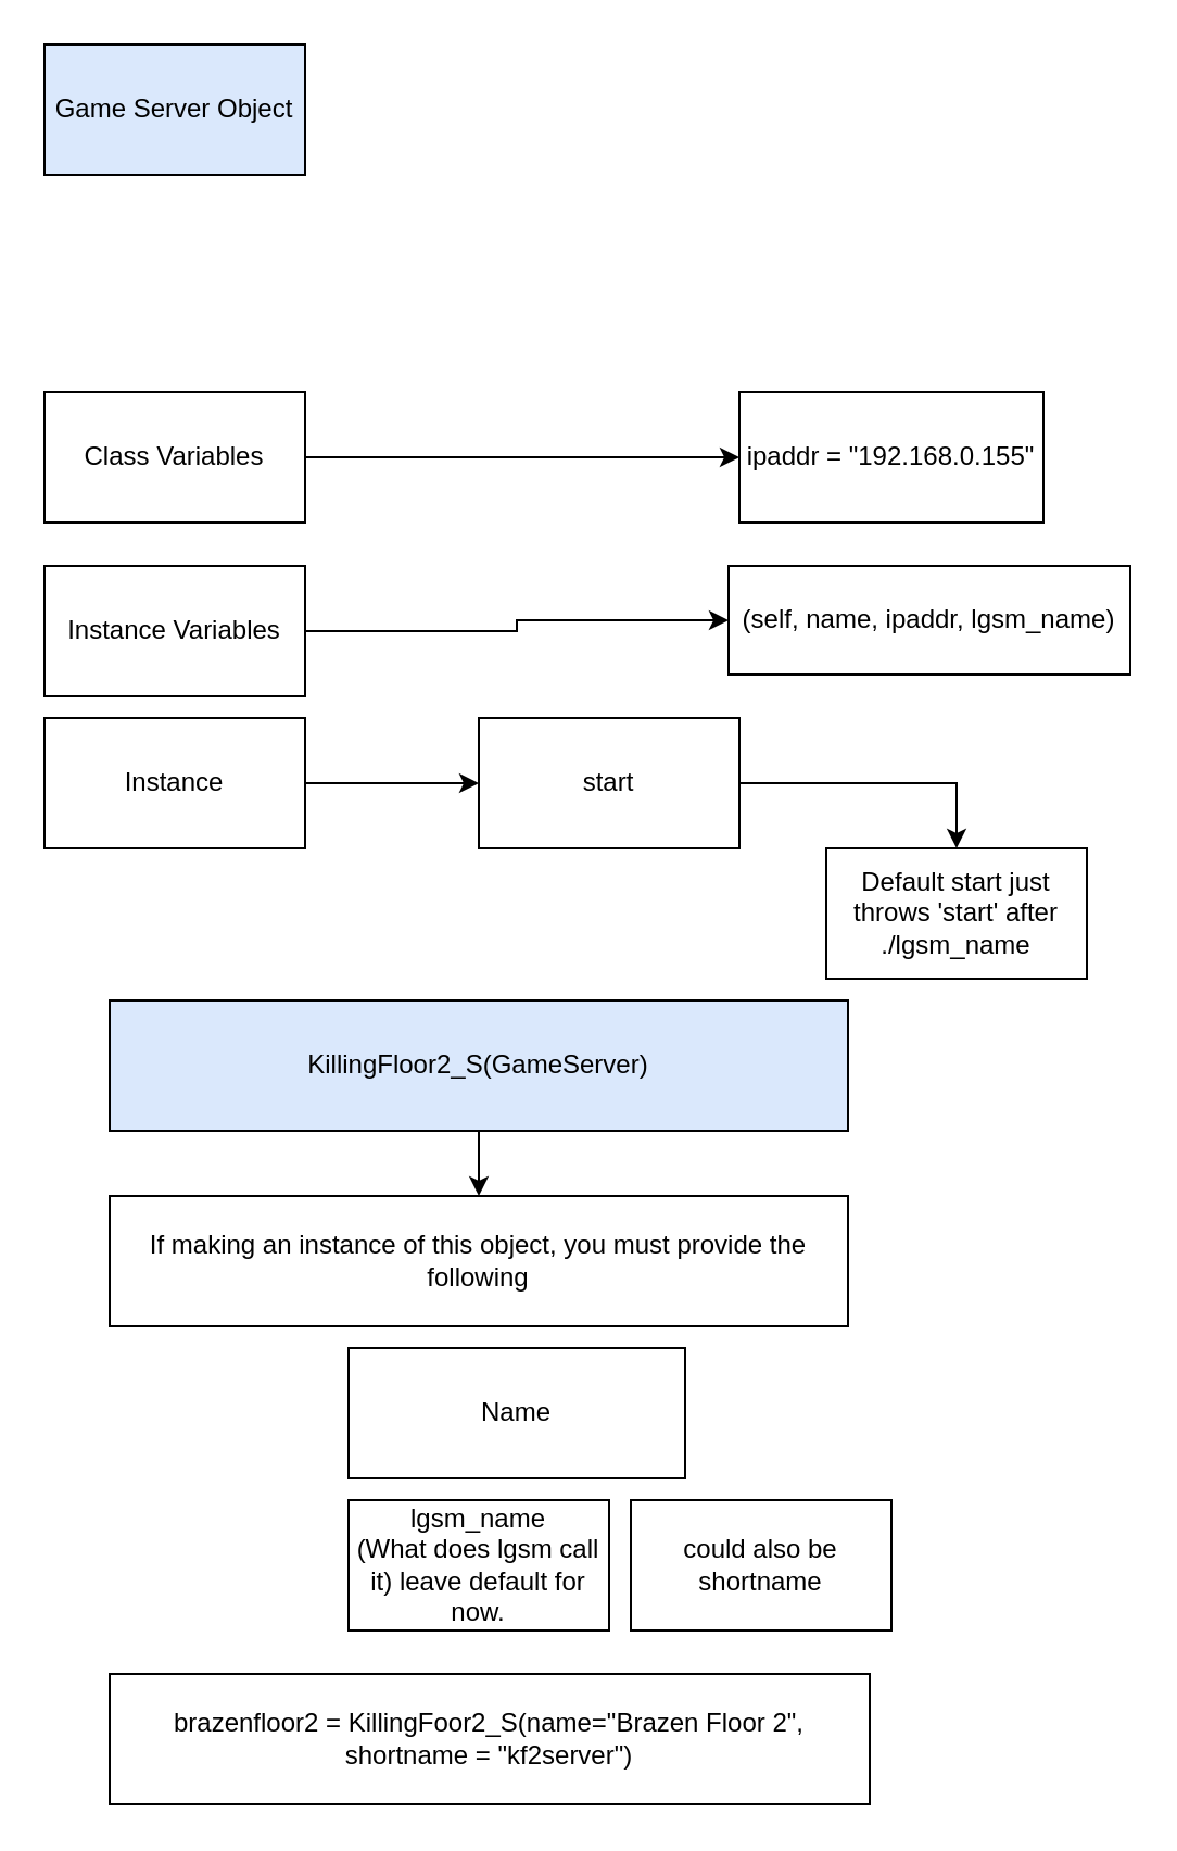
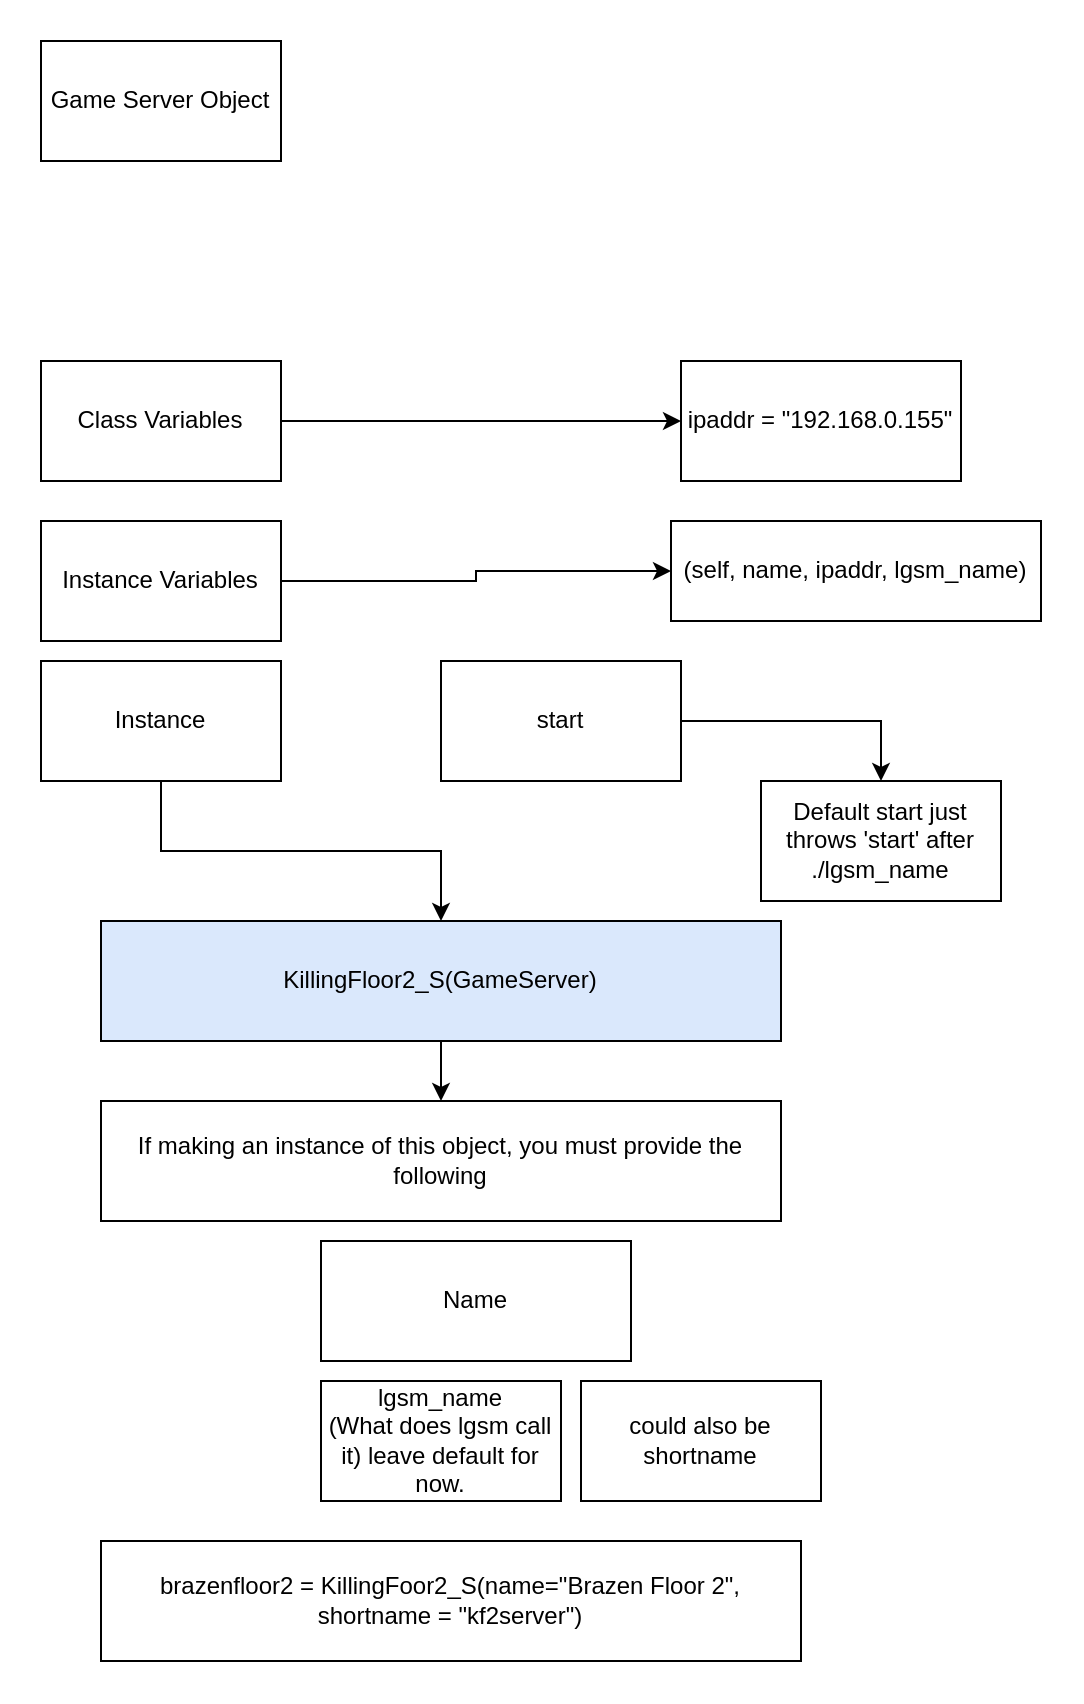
  <mxCell id="0" />
  <mxCell id="1" parent="0" />
- <mxCell id="2" value="Game Server Object" style="rounded=0;whiteSpace=wrap;html=1;fillColor=#dae8fc;" parent="1" vertex="1"><mxGeometry x="20" y="20" width="120" height="60" as="geometry" /></mxCell>
- <mxCell id="3" value="" style="edgeStyle=orthogonalEdgeStyle;rounded=0;orthogonalLoop=1;jettySize=auto;html=1;" parent="1" source="4" target="6" edge="1"><mxGeometry relative="1" as="geometry" /></mxCell>
+ <mxCell id="2" value="Game Server Object" style="rounded=0;whiteSpace=wrap;html=1;" parent="1" vertex="1"><mxGeometry x="20" y="20" width="120" height="60" as="geometry" /></mxCell>
+ <mxCell id="3" value="" style="edgeStyle=orthogonalEdgeStyle;rounded=0;orthogonalLoop=1;jettySize=auto;html=1;" parent="1" source="4" target="14" edge="1"><mxGeometry relative="1" as="geometry" /></mxCell>
  <mxCell id="4" value="Instance" style="rounded=0;whiteSpace=wrap;html=1;" parent="1" vertex="1"><mxGeometry x="20" y="330" width="120" height="60" as="geometry" /></mxCell>
  <mxCell id="5" style="edgeStyle=orthogonalEdgeStyle;rounded=0;orthogonalLoop=1;jettySize=auto;html=1;entryX=0.5;entryY=0;entryDx=0;entryDy=0;" edge="1" parent="1" source="6" target="20"><mxGeometry relative="1" as="geometry" /></mxCell>
  <mxCell id="6" value="start" style="rounded=0;whiteSpace=wrap;html=1;" parent="1" vertex="1"><mxGeometry x="220" y="330" width="120" height="60" as="geometry" /></mxCell>
  <mxCell id="7" style="edgeStyle=orthogonalEdgeStyle;rounded=0;orthogonalLoop=1;jettySize=auto;html=1;entryX=0;entryY=0.5;entryDx=0;entryDy=0;" parent="1" source="8" target="12" edge="1"><mxGeometry relative="1" as="geometry" /></mxCell>
  <mxCell id="8" value="Class Variables" style="rounded=0;whiteSpace=wrap;html=1;" parent="1" vertex="1"><mxGeometry x="20" y="180" width="120" height="60" as="geometry" /></mxCell>
  <mxCell id="9" value="" style="edgeStyle=orthogonalEdgeStyle;rounded=0;orthogonalLoop=1;jettySize=auto;html=1;" parent="1" source="10" target="11" edge="1"><mxGeometry relative="1" as="geometry" /></mxCell>
  <mxCell id="10" value="Instance Variables" style="rounded=0;whiteSpace=wrap;html=1;" parent="1" vertex="1"><mxGeometry x="20" y="260" width="120" height="60" as="geometry" /></mxCell>
  <mxCell id="11" value="(self, name, ipaddr, lgsm_name)" style="rounded=0;whiteSpace=wrap;html=1;" parent="1" vertex="1"><mxGeometry x="335" y="260" width="185" height="50" as="geometry" /></mxCell>
  <mxCell id="12" value="ipaddr = &quot;192.168.0.155&quot;" style="rounded=0;whiteSpace=wrap;html=1;" parent="1" vertex="1"><mxGeometry x="340" y="180" width="140" height="60" as="geometry" /></mxCell>
  <mxCell id="13" value="" style="edgeStyle=orthogonalEdgeStyle;rounded=0;orthogonalLoop=1;jettySize=auto;html=1;" edge="1" parent="1" source="14" target="15"><mxGeometry relative="1" as="geometry" /></mxCell>
  <mxCell id="14" value="KillingFloor2_S(GameServer)" style="rounded=0;whiteSpace=wrap;html=1;fillColor=#dae8fc;" vertex="1" parent="1"><mxGeometry x="50" y="460" width="340" height="60" as="geometry" /></mxCell>
  <mxCell id="15" value="If making an instance of this object, you must provide the following" style="rounded=0;whiteSpace=wrap;html=1;" vertex="1" parent="1"><mxGeometry x="50" y="550" width="340" height="60" as="geometry" /></mxCell>
  <mxCell id="16" value="Name" style="rounded=0;whiteSpace=wrap;html=1;" vertex="1" parent="1"><mxGeometry x="160" y="620" width="155" height="60" as="geometry" /></mxCell>
  <mxCell id="17" value="lgsm_name&lt;br&gt;(What does lgsm call it) leave default for now.&lt;br&gt;" style="rounded=0;whiteSpace=wrap;html=1;" vertex="1" parent="1"><mxGeometry x="160" y="690" width="120" height="60" as="geometry" /></mxCell>
  <mxCell id="18" value="could also be shortname" style="rounded=0;whiteSpace=wrap;html=1;" vertex="1" parent="1"><mxGeometry x="290" y="690" width="120" height="60" as="geometry" /></mxCell>
  <mxCell id="19" value="brazenfloor2 = KillingFoor2_S(name=&quot;Brazen Floor 2&quot;, shortname = &quot;kf2server&quot;)" style="rounded=0;whiteSpace=wrap;html=1;" vertex="1" parent="1"><mxGeometry x="50" y="770" width="350" height="60" as="geometry" /></mxCell>
  <mxCell id="20" value="Default start just throws 'start' after ./lgsm_name" style="rounded=0;whiteSpace=wrap;html=1;" vertex="1" parent="1"><mxGeometry x="380" y="390" width="120" height="60" as="geometry" /></mxCell>
